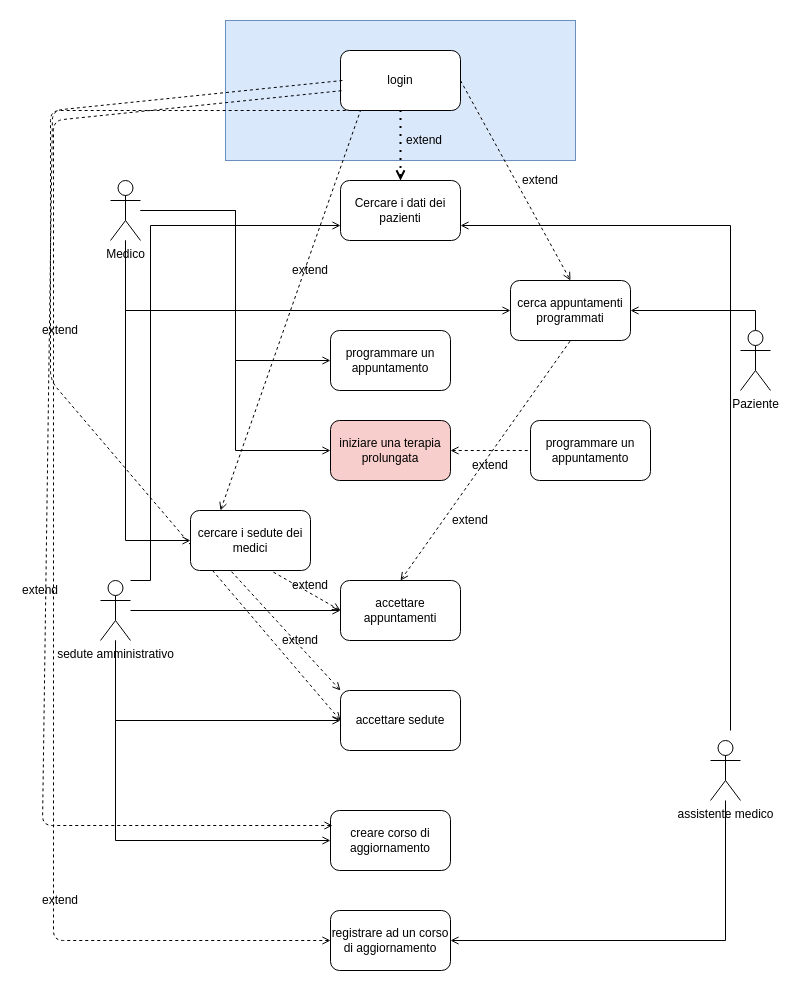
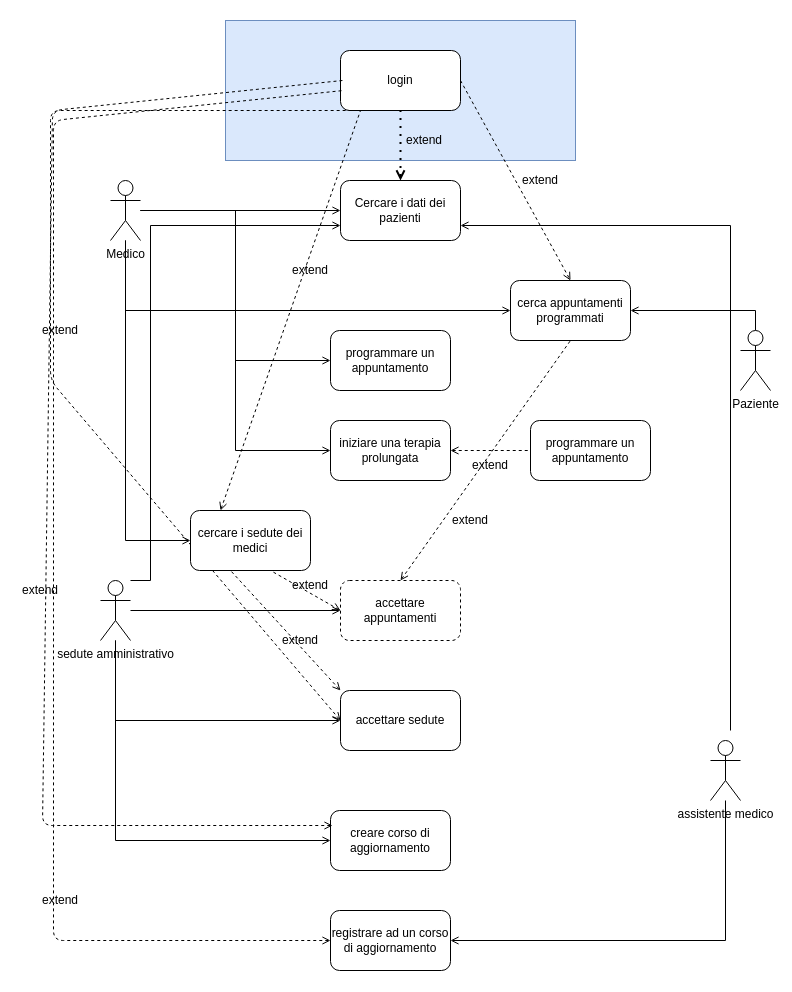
  <mxCell id="0" />
  <mxCell id="1" parent="0" />
  <mxCell id="2" value="" style="rounded=0;whiteSpace=wrap;html=1;fillColor=#dae8fc;strokeColor=#6c8ebf;" vertex="1" parent="1"><mxGeometry x="225" y="20" width="350" height="140" as="geometry" /></mxCell>
+ <mxCell id="3" style="edgeStyle=orthogonalEdgeStyle;rounded=0;orthogonalLoop=1;jettySize=auto;html=1;endArrow=open;endFill=0;" edge="1" parent="1" source="8" target="9"><mxGeometry relative="1" as="geometry" /></mxCell>
  <mxCell id="4" style="edgeStyle=orthogonalEdgeStyle;rounded=0;orthogonalLoop=1;jettySize=auto;html=1;entryX=0;entryY=0.5;entryDx=0;entryDy=0;endArrow=open;endFill=0;" edge="1" parent="1" source="8" target="10"><mxGeometry relative="1" as="geometry"><Array as="points"><mxPoint x="235" y="210" /><mxPoint x="235" y="360" /></Array></mxGeometry></mxCell>
  <mxCell id="5" style="edgeStyle=orthogonalEdgeStyle;rounded=0;orthogonalLoop=1;jettySize=auto;html=1;entryX=0;entryY=0.5;entryDx=0;entryDy=0;endArrow=open;endFill=0;" edge="1" parent="1" source="8" target="11"><mxGeometry relative="1" as="geometry" /></mxCell>
  <mxCell id="6" style="edgeStyle=orthogonalEdgeStyle;rounded=0;orthogonalLoop=1;jettySize=auto;html=1;entryX=0;entryY=0.5;entryDx=0;entryDy=0;startArrow=none;startFill=0;endArrow=open;endFill=0;" edge="1" parent="1" source="8" target="21"><mxGeometry relative="1" as="geometry"><Array as="points"><mxPoint x="125" y="310" /></Array></mxGeometry></mxCell>
  <mxCell id="7" style="edgeStyle=orthogonalEdgeStyle;rounded=0;orthogonalLoop=1;jettySize=auto;html=1;entryX=0;entryY=0.5;entryDx=0;entryDy=0;startArrow=none;startFill=0;endArrow=open;endFill=0;" edge="1" parent="1" target="37"><mxGeometry relative="1" as="geometry"><mxPoint x="125" y="240" as="sourcePoint" /><Array as="points"><mxPoint x="125" y="540" /></Array></mxGeometry></mxCell>
  <mxCell id="8" value="Medico" style="shape=umlActor;verticalLabelPosition=bottom;verticalAlign=top;html=1;outlineConnect=0;" vertex="1" parent="1"><mxGeometry x="110" y="180" width="30" height="60" as="geometry" /></mxCell>
  <mxCell id="9" value="Cercare i dati dei pazienti" style="rounded=1;whiteSpace=wrap;html=1;" vertex="1" parent="1"><mxGeometry x="340" y="180" width="120" height="60" as="geometry" /></mxCell>
  <mxCell id="10" value="programmare un appuntamento" style="rounded=1;whiteSpace=wrap;html=1;" vertex="1" parent="1"><mxGeometry x="330" y="330" width="120" height="60" as="geometry" /></mxCell>
- <mxCell id="11" value="iniziare una terapia prolungata" style="rounded=1;whiteSpace=wrap;html=1;fillColor=#f8cecc;" vertex="1" parent="1"><mxGeometry x="330" y="420" width="120" height="60" as="geometry" /></mxCell>
+ <mxCell id="11" value="iniziare una terapia prolungata" style="rounded=1;whiteSpace=wrap;html=1;" vertex="1" parent="1"><mxGeometry x="330" y="420" width="120" height="60" as="geometry" /></mxCell>
  <mxCell id="12" value="" style="endArrow=none;dashed=1;html=1;endFill=0;startArrow=open;startFill=0;" edge="1" parent="1"><mxGeometry width="50" height="50" relative="1" as="geometry"><mxPoint x="450" y="450" as="sourcePoint" /><mxPoint x="530" y="450" as="targetPoint" /></mxGeometry></mxCell>
  <mxCell id="13" value="&lt;span&gt;programmare un appuntamento&lt;/span&gt;" style="rounded=1;whiteSpace=wrap;html=1;" vertex="1" parent="1"><mxGeometry x="530" y="420" width="120" height="60" as="geometry" /></mxCell>
  <mxCell id="14" value="extend" style="text;html=1;strokeColor=none;fillColor=none;align=center;verticalAlign=middle;whiteSpace=wrap;rounded=0;" vertex="1" parent="1"><mxGeometry x="470" y="455" width="40" height="20" as="geometry" /></mxCell>
  <mxCell id="15" style="edgeStyle=orthogonalEdgeStyle;rounded=0;orthogonalLoop=1;jettySize=auto;html=1;entryX=1;entryY=0.5;entryDx=0;entryDy=0;startArrow=none;startFill=0;endArrow=open;endFill=0;" edge="1" parent="1" source="16" target="21"><mxGeometry relative="1" as="geometry"><Array as="points"><mxPoint x="755" y="310" /></Array></mxGeometry></mxCell>
  <mxCell id="16" value="Paziente" style="shape=umlActor;verticalLabelPosition=bottom;verticalAlign=top;html=1;outlineConnect=0;" vertex="1" parent="1"><mxGeometry x="740" y="330" width="30" height="60" as="geometry" /></mxCell>
- <mxCell id="17" value="accettare appuntamenti" style="rounded=1;whiteSpace=wrap;html=1;" vertex="1" parent="1"><mxGeometry x="340" y="580" width="120" height="60" as="geometry" /></mxCell>
+ <mxCell id="17" value="accettare appuntamenti" style="rounded=1;whiteSpace=wrap;html=1;dashed=1;" vertex="1" parent="1"><mxGeometry x="340" y="580" width="120" height="60" as="geometry" /></mxCell>
  <mxCell id="18" value="login" style="rounded=1;whiteSpace=wrap;html=1;" vertex="1" parent="1"><mxGeometry x="340" y="50" width="120" height="60" as="geometry" /></mxCell>
  <mxCell id="19" value="" style="endArrow=none;dashed=1;html=1;dashPattern=1 3;strokeWidth=2;entryX=0.5;entryY=1;entryDx=0;entryDy=0;exitX=0.5;exitY=0;exitDx=0;exitDy=0;endFill=0;startArrow=open;startFill=0;" edge="1" parent="1" source="9" target="18"><mxGeometry width="50" height="50" relative="1" as="geometry"><mxPoint x="374" y="170" as="sourcePoint" /><mxPoint x="424" y="120" as="targetPoint" /></mxGeometry></mxCell>
  <mxCell id="20" value="extend" style="text;html=1;strokeColor=none;fillColor=none;align=center;verticalAlign=middle;whiteSpace=wrap;rounded=0;" vertex="1" parent="1"><mxGeometry x="404" y="130" width="40" height="20" as="geometry" /></mxCell>
  <mxCell id="21" value="cerca appuntamenti programmati" style="rounded=1;whiteSpace=wrap;html=1;" vertex="1" parent="1"><mxGeometry x="510" y="280" width="120" height="60" as="geometry" /></mxCell>
  <mxCell id="22" value="" style="endArrow=open;dashed=1;html=1;endFill=0;" edge="1" parent="1"><mxGeometry width="50" height="50" relative="1" as="geometry"><mxPoint x="460" y="80" as="sourcePoint" /><mxPoint x="570" y="280" as="targetPoint" /></mxGeometry></mxCell>
  <mxCell id="23" value="extend" style="text;html=1;strokeColor=none;fillColor=none;align=center;verticalAlign=middle;whiteSpace=wrap;rounded=0;" vertex="1" parent="1"><mxGeometry x="520" y="170" width="40" height="20" as="geometry" /></mxCell>
  <mxCell id="24" style="edgeStyle=orthogonalEdgeStyle;rounded=0;orthogonalLoop=1;jettySize=auto;html=1;entryX=0;entryY=0.5;entryDx=0;entryDy=0;startArrow=none;startFill=0;endArrow=open;endFill=0;" edge="1" parent="1" source="28" target="17"><mxGeometry relative="1" as="geometry" /></mxCell>
  <mxCell id="25" style="edgeStyle=orthogonalEdgeStyle;rounded=0;orthogonalLoop=1;jettySize=auto;html=1;entryX=0;entryY=0.5;entryDx=0;entryDy=0;startArrow=none;startFill=0;endArrow=open;endFill=0;" edge="1" parent="1" source="28" target="32"><mxGeometry relative="1" as="geometry"><Array as="points"><mxPoint x="115" y="720" /></Array></mxGeometry></mxCell>
  <mxCell id="26" style="edgeStyle=orthogonalEdgeStyle;rounded=0;orthogonalLoop=1;jettySize=auto;html=1;entryX=0;entryY=0.5;entryDx=0;entryDy=0;startArrow=none;startFill=0;endArrow=open;endFill=0;" edge="1" parent="1" source="28" target="44"><mxGeometry relative="1" as="geometry"><Array as="points"><mxPoint x="115" y="840" /></Array></mxGeometry></mxCell>
  <mxCell id="27" style="edgeStyle=orthogonalEdgeStyle;rounded=0;orthogonalLoop=1;jettySize=auto;html=1;entryX=0;entryY=0.75;entryDx=0;entryDy=0;startArrow=none;startFill=0;endArrow=open;endFill=0;" edge="1" parent="1" source="28" target="9"><mxGeometry relative="1" as="geometry"><Array as="points"><mxPoint x="150" y="580" /><mxPoint x="150" y="225" /></Array></mxGeometry></mxCell>
  <mxCell id="28" value="sedute amministrativo" style="shape=umlActor;verticalLabelPosition=bottom;verticalAlign=top;html=1;outlineConnect=0;" vertex="1" parent="1"><mxGeometry x="100" y="580" width="30" height="60" as="geometry" /></mxCell>
  <mxCell id="29" style="edgeStyle=orthogonalEdgeStyle;rounded=0;orthogonalLoop=1;jettySize=auto;html=1;entryX=1;entryY=0.5;entryDx=0;entryDy=0;startArrow=none;startFill=0;endArrow=open;endFill=0;" edge="1" parent="1" source="31" target="47"><mxGeometry relative="1" as="geometry"><Array as="points"><mxPoint x="725" y="940" /></Array></mxGeometry></mxCell>
  <mxCell id="30" style="edgeStyle=orthogonalEdgeStyle;rounded=0;orthogonalLoop=1;jettySize=auto;html=1;entryX=1;entryY=0.75;entryDx=0;entryDy=0;startArrow=none;startFill=0;endArrow=open;endFill=0;" edge="1" parent="1" target="9"><mxGeometry relative="1" as="geometry"><mxPoint x="730" y="730" as="sourcePoint" /><Array as="points"><mxPoint x="730" y="225" /></Array></mxGeometry></mxCell>
  <mxCell id="31" value="assistente medico" style="shape=umlActor;verticalLabelPosition=bottom;verticalAlign=top;html=1;outlineConnect=0;" vertex="1" parent="1"><mxGeometry x="710" y="740" width="30" height="60" as="geometry" /></mxCell>
  <mxCell id="32" value="accettare sedute" style="rounded=1;whiteSpace=wrap;html=1;" vertex="1" parent="1"><mxGeometry x="340" y="690" width="120" height="60" as="geometry" /></mxCell>
  <mxCell id="33" value="" style="endArrow=none;dashed=1;html=1;entryX=0.5;entryY=1;entryDx=0;entryDy=0;exitX=0.5;exitY=0;exitDx=0;exitDy=0;endFill=0;startArrow=open;startFill=0;" edge="1" parent="1" source="17" target="21"><mxGeometry width="50" height="50" relative="1" as="geometry"><mxPoint x="420" y="410" as="sourcePoint" /><mxPoint x="470" y="360" as="targetPoint" /></mxGeometry></mxCell>
  <mxCell id="34" value="extend" style="text;html=1;strokeColor=none;fillColor=none;align=center;verticalAlign=middle;whiteSpace=wrap;rounded=0;" vertex="1" parent="1"><mxGeometry x="450" y="510" width="40" height="20" as="geometry" /></mxCell>
  <mxCell id="35" value="" style="endArrow=none;dashed=1;html=1;entryX=0.25;entryY=1;entryDx=0;entryDy=0;exitX=0;exitY=0.5;exitDx=0;exitDy=0;endFill=0;startArrow=open;startFill=0;" edge="1" parent="1" source="32" target="18"><mxGeometry width="50" height="50" relative="1" as="geometry"><mxPoint x="50" y="550" as="sourcePoint" /><mxPoint x="470" y="360" as="targetPoint" /><Array as="points"><mxPoint x="50" y="380" /><mxPoint x="50" y="110" /></Array></mxGeometry></mxCell>
  <mxCell id="36" value="extend" style="text;html=1;strokeColor=none;fillColor=none;align=center;verticalAlign=middle;whiteSpace=wrap;rounded=0;" vertex="1" parent="1"><mxGeometry x="40" y="320" width="40" height="20" as="geometry" /></mxCell>
  <mxCell id="37" value="cercare i sedute dei medici" style="rounded=1;whiteSpace=wrap;html=1;" vertex="1" parent="1"><mxGeometry x="190" y="510" width="120" height="60" as="geometry" /></mxCell>
  <mxCell id="38" value="" style="endArrow=none;dashed=1;html=1;exitX=0.25;exitY=0;exitDx=0;exitDy=0;startArrow=open;startFill=0;" edge="1" parent="1" source="37"><mxGeometry width="50" height="50" relative="1" as="geometry"><mxPoint x="420" y="490" as="sourcePoint" /><mxPoint x="360" y="110" as="targetPoint" /></mxGeometry></mxCell>
  <mxCell id="39" value="extend" style="text;html=1;strokeColor=none;fillColor=none;align=center;verticalAlign=middle;whiteSpace=wrap;rounded=0;" vertex="1" parent="1"><mxGeometry x="290" y="260" width="40" height="20" as="geometry" /></mxCell>
  <mxCell id="40" value="" style="endArrow=none;dashed=1;html=1;exitX=0;exitY=0.5;exitDx=0;exitDy=0;startArrow=open;startFill=0;" edge="1" parent="1" source="17"><mxGeometry width="50" height="50" relative="1" as="geometry"><mxPoint x="220" y="620" as="sourcePoint" /><mxPoint x="270" y="570" as="targetPoint" /></mxGeometry></mxCell>
  <mxCell id="41" value="" style="endArrow=none;dashed=1;html=1;exitX=0;exitY=0;exitDx=0;exitDy=0;startArrow=open;startFill=0;" edge="1" parent="1" source="32"><mxGeometry width="50" height="50" relative="1" as="geometry"><mxPoint x="300" y="610" as="sourcePoint" /><mxPoint x="230" y="570" as="targetPoint" /></mxGeometry></mxCell>
  <mxCell id="42" value="extend" style="text;html=1;strokeColor=none;fillColor=none;align=center;verticalAlign=middle;whiteSpace=wrap;rounded=0;" vertex="1" parent="1"><mxGeometry x="290" y="575" width="40" height="20" as="geometry" /></mxCell>
  <mxCell id="43" value="extend" style="text;html=1;strokeColor=none;fillColor=none;align=center;verticalAlign=middle;whiteSpace=wrap;rounded=0;" vertex="1" parent="1"><mxGeometry x="280" y="630" width="40" height="20" as="geometry" /></mxCell>
  <mxCell id="44" value="creare corso di aggiornamento" style="rounded=1;whiteSpace=wrap;html=1;" vertex="1" parent="1"><mxGeometry x="330" y="810" width="120" height="60" as="geometry" /></mxCell>
  <mxCell id="45" value="" style="endArrow=none;dashed=1;html=1;entryX=0;entryY=0.5;entryDx=0;entryDy=0;exitX=0;exitY=0.25;exitDx=0;exitDy=0;startArrow=open;startFill=0;" edge="1" parent="1"><mxGeometry width="50" height="50" relative="1" as="geometry"><mxPoint x="332" y="825" as="sourcePoint" /><mxPoint x="342" y="80" as="targetPoint" /><Array as="points"><mxPoint x="42" y="825" /><mxPoint x="52" y="110" /></Array></mxGeometry></mxCell>
  <mxCell id="46" value="extend" style="text;html=1;strokeColor=none;fillColor=none;align=center;verticalAlign=middle;whiteSpace=wrap;rounded=0;" vertex="1" parent="1"><mxGeometry x="20" y="580" width="40" height="20" as="geometry" /></mxCell>
  <mxCell id="47" value="registrare ad un corso di aggiornamento" style="rounded=1;whiteSpace=wrap;html=1;" vertex="1" parent="1"><mxGeometry x="330" y="910" width="120" height="60" as="geometry" /></mxCell>
  <mxCell id="48" value="" style="endArrow=none;dashed=1;html=1;entryX=0;entryY=0.5;entryDx=0;entryDy=0;exitX=0;exitY=0.5;exitDx=0;exitDy=0;startArrow=open;startFill=0;" edge="1" parent="1" source="47"><mxGeometry width="50" height="50" relative="1" as="geometry"><mxPoint x="333" y="835" as="sourcePoint" /><mxPoint x="343" y="90" as="targetPoint" /><Array as="points"><mxPoint x="53" y="940" /><mxPoint x="53" y="120" /></Array></mxGeometry></mxCell>
  <mxCell id="49" value="extend" style="text;html=1;strokeColor=none;fillColor=none;align=center;verticalAlign=middle;whiteSpace=wrap;rounded=0;" vertex="1" parent="1"><mxGeometry x="40" y="890" width="40" height="20" as="geometry" /></mxCell>
